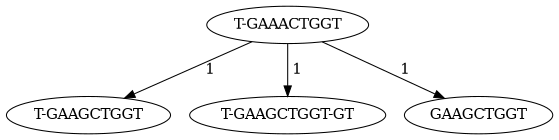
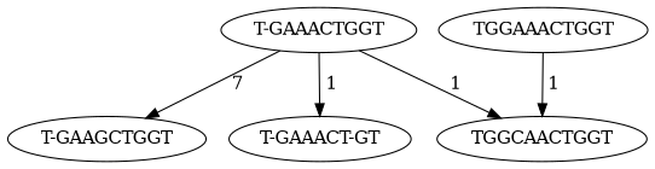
  digraph {
    node [fillcolor=white style=filled]
    "T-GAAACTGGT"
    "T-GAAGCTGGT"
-   "T-GAAACT-GT" [label="T-GAAGCTGGT-GT"]
-   TGGCAACTGGT [label=GAAGCTGGT]
-   "T-GAAACTGGT" -> "T-GAAGCTGGT" [label=" 1"]
+   "T-GAAACT-GT"
+   TGGCAACTGGT
+   TGGAAACTGGT
+   "T-GAAACTGGT" -> "T-GAAGCTGGT" [label=" 7"]
    "T-GAAACTGGT" -> "T-GAAACT-GT" [label=" 1"]
    "T-GAAACTGGT" -> TGGCAACTGGT [label=" 1"]
+   TGGAAACTGGT -> TGGCAACTGGT [label=" 1"]
  }
